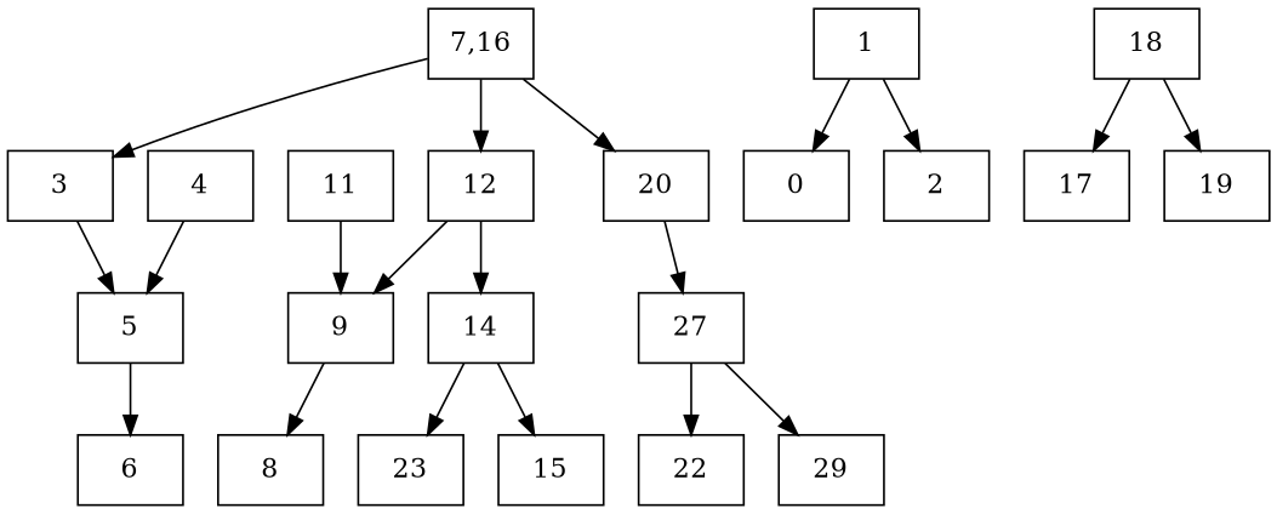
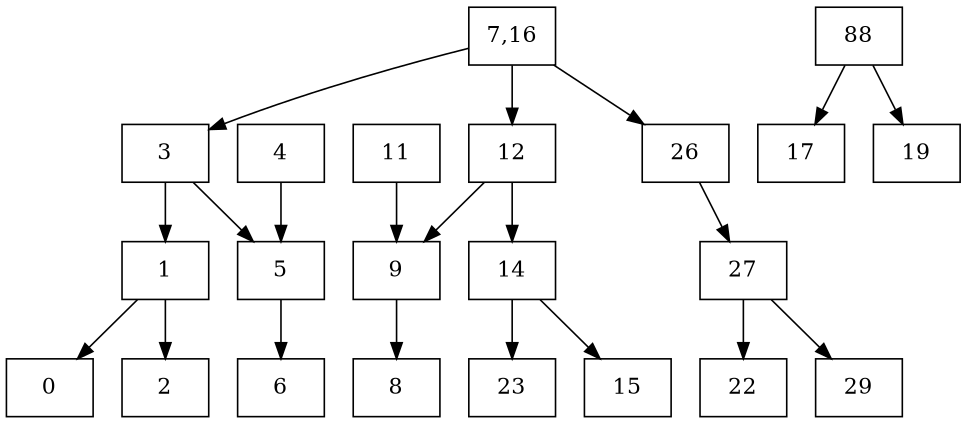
  digraph {
    node [shape=record]
    n1 [label="7,16"]
    n2 [label=3]
    n3 [label=12]
-   n4 [label=20]
+   n4 [label=26]
    n5 [label=1]
    n6 [label=5]
    n7 [label=9]
    n8 [label=14]
    n9 [label=27]
    n10 [label=0]
    n11 [label=2]
    n12 [label=6]
    n13 [label=8]
    n14 [label=23]
    n15 [label=15]
-   n16 [label=18]
+   n16 [label=88]
    n17 [label=17]
    n18 [label=19]
    n19 [label=22]
    n20 [label=29]
    n21 [label=4]
    n22 [label=11]
    n1 -> n2
    n1 -> n3
    n1 -> n4
+   n2 -> n5
    n2 -> n6
    n3 -> n7
    n3 -> n8
    n4 -> n9
    n5 -> n10
    n5 -> n11
    n6 -> n12
    n7 -> n13
    n8 -> n14
    n8 -> n15
    n9 -> n19
    n9 -> n20
    n16 -> n17
    n16 -> n18
    n21 -> n6
    n22 -> n7
  }
